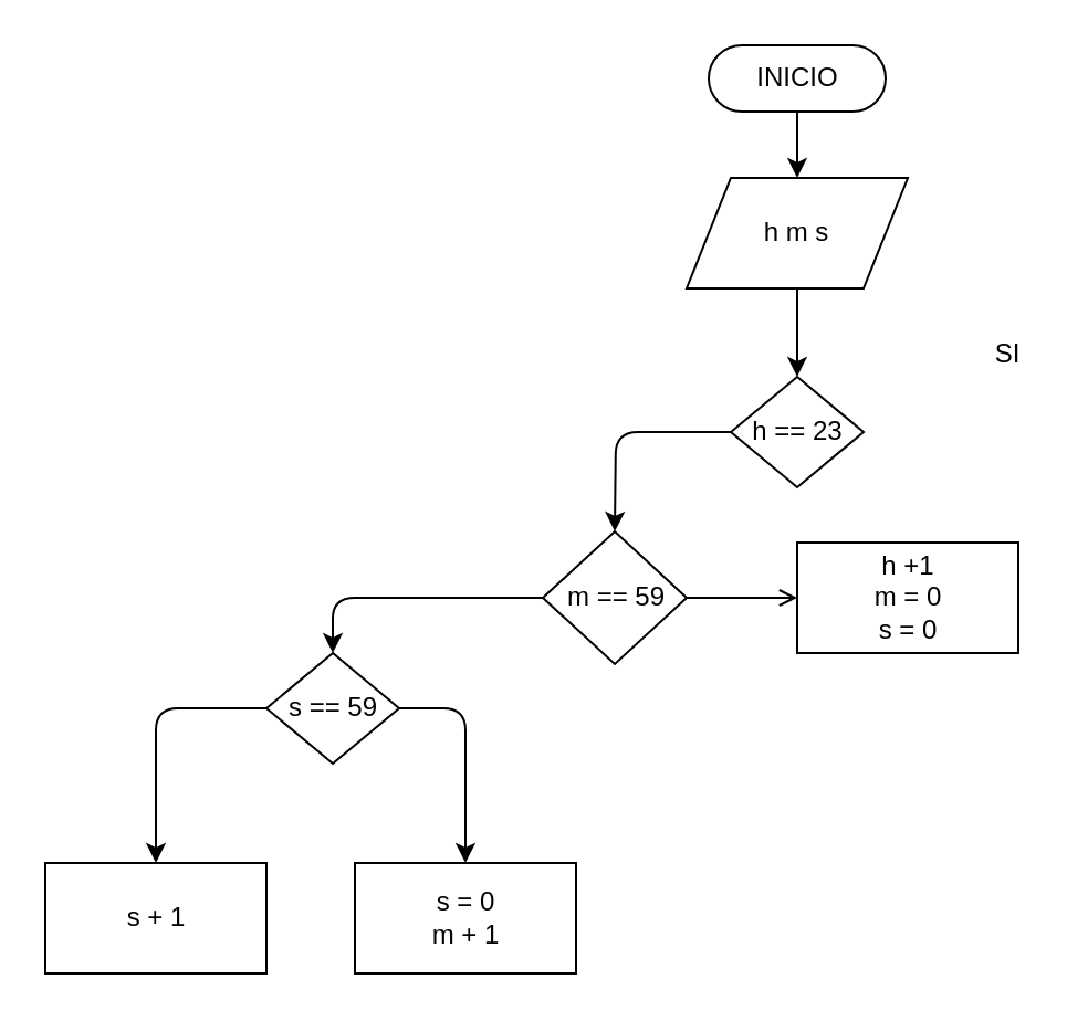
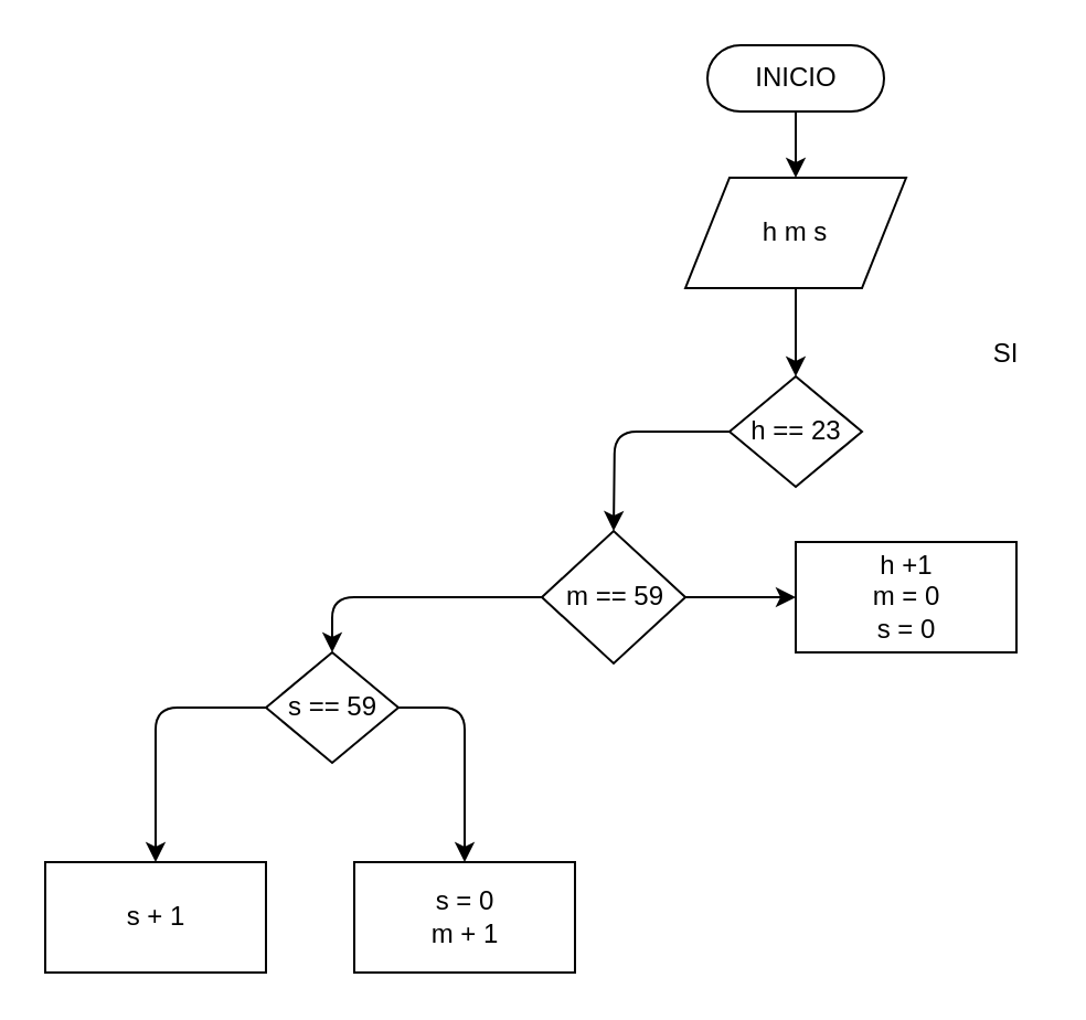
  <mxCell id="0" />
  <mxCell id="1" parent="0" />
  <mxCell id="2" style="edgeStyle=none;html=1;exitX=0.5;exitY=0.5;exitDx=0;exitDy=15;exitPerimeter=0;entryX=0.5;entryY=0;entryDx=0;entryDy=0;" edge="1" parent="1" source="3" target="5"><mxGeometry relative="1" as="geometry" /></mxCell>
  <mxCell id="3" value="INICIO" style="html=1;dashed=0;whitespace=wrap;shape=mxgraph.dfd.start" parent="1" vertex="1"><mxGeometry x="320" y="20" width="80" height="30" as="geometry" /></mxCell>
  <mxCell id="4" style="edgeStyle=none;html=1;exitX=0.5;exitY=1;exitDx=0;exitDy=0;entryX=0.5;entryY=0;entryDx=0;entryDy=0;" edge="1" parent="1" source="5" target="13"><mxGeometry relative="1" as="geometry" /></mxCell>
  <mxCell id="5" value="h m s" style="shape=parallelogram;perimeter=parallelogramPerimeter;whiteSpace=wrap;html=1;dashed=0;" parent="1" vertex="1"><mxGeometry x="310" y="80" width="100" height="50" as="geometry" /></mxCell>
  <mxCell id="6" style="edgeStyle=none;html=1;exitX=0;exitY=0.5;exitDx=0;exitDy=0;entryX=0.5;entryY=0;entryDx=0;entryDy=0;" edge="1" parent="1" source="8" target="16"><mxGeometry relative="1" as="geometry"><Array as="points"><mxPoint x="70" y="320" /></Array></mxGeometry></mxCell>
  <mxCell id="7" style="edgeStyle=none;html=1;exitX=1;exitY=0.5;exitDx=0;exitDy=0;entryX=0.5;entryY=0;entryDx=0;entryDy=0;" edge="1" parent="1" source="8" target="15"><mxGeometry relative="1" as="geometry"><Array as="points"><mxPoint x="210" y="320" /></Array></mxGeometry></mxCell>
  <mxCell id="8" value="s == 59" style="shape=rhombus;html=1;dashed=0;whitespace=wrap;perimeter=rhombusPerimeter;" parent="1" vertex="1"><mxGeometry x="120" y="295" width="60" height="50" as="geometry" /></mxCell>
- <mxCell id="9" style="edgeStyle=none;html=1;exitX=0.5;exitY=0;exitDx=0;exitDy=0;entryX=0;entryY=0.5;entryDx=0;entryDy=0;endArrow=open;" edge="1" parent="1" source="11" target="14"><mxGeometry relative="1" as="geometry" /></mxCell>
+ <mxCell id="9" style="edgeStyle=none;html=1;exitX=0.5;exitY=0;exitDx=0;exitDy=0;entryX=0;entryY=0.5;entryDx=0;entryDy=0;" edge="1" parent="1" source="11" target="14"><mxGeometry relative="1" as="geometry" /></mxCell>
  <mxCell id="10" style="edgeStyle=none;html=1;exitX=0.5;exitY=1;exitDx=0;exitDy=0;entryX=0.5;entryY=0;entryDx=0;entryDy=0;" edge="1" parent="1" source="11" target="8"><mxGeometry relative="1" as="geometry"><Array as="points"><mxPoint x="150" y="270" /></Array></mxGeometry></mxCell>
  <mxCell id="11" value="m == 59" style="shape=rhombus;html=1;dashed=0;whitespace=wrap;perimeter=rhombusPerimeter;direction=south;" parent="1" vertex="1"><mxGeometry x="245" y="240" width="65" height="60" as="geometry" /></mxCell>
  <mxCell id="12" style="edgeStyle=none;html=1;exitX=0;exitY=0.5;exitDx=0;exitDy=0;entryX=0;entryY=0.5;entryDx=0;entryDy=0;" edge="1" parent="1" source="13" target="11"><mxGeometry relative="1" as="geometry"><Array as="points"><mxPoint x="278" y="195" /></Array></mxGeometry></mxCell>
  <mxCell id="13" value="h == 23" style="shape=rhombus;html=1;dashed=0;whitespace=wrap;perimeter=rhombusPerimeter;" parent="1" vertex="1"><mxGeometry x="330" y="170" width="60" height="50" as="geometry" /></mxCell>
  <mxCell id="14" value="h +1&lt;br&gt;m = 0&lt;br&gt;s = 0" style="html=1;dashed=0;whitespace=wrap;" parent="1" vertex="1"><mxGeometry x="360" y="245" width="100" height="50" as="geometry" /></mxCell>
  <mxCell id="15" value="s = 0&lt;br&gt;m + 1" style="html=1;dashed=0;whitespace=wrap;" parent="1" vertex="1"><mxGeometry x="160" y="390" width="100" height="50" as="geometry" /></mxCell>
  <mxCell id="16" value="s + 1" style="html=1;dashed=0;whitespace=wrap;" parent="1" vertex="1"><mxGeometry x="20" y="390" width="100" height="50" as="geometry" /></mxCell>
  <mxCell id="17" value="SI" style="text;html=1;align=center;verticalAlign=middle;resizable=0;points=[];autosize=1;strokeColor=none;fillColor=none;" vertex="1" parent="1"><mxGeometry x="440" y="150" width="30" height="20" as="geometry" /></mxCell>
